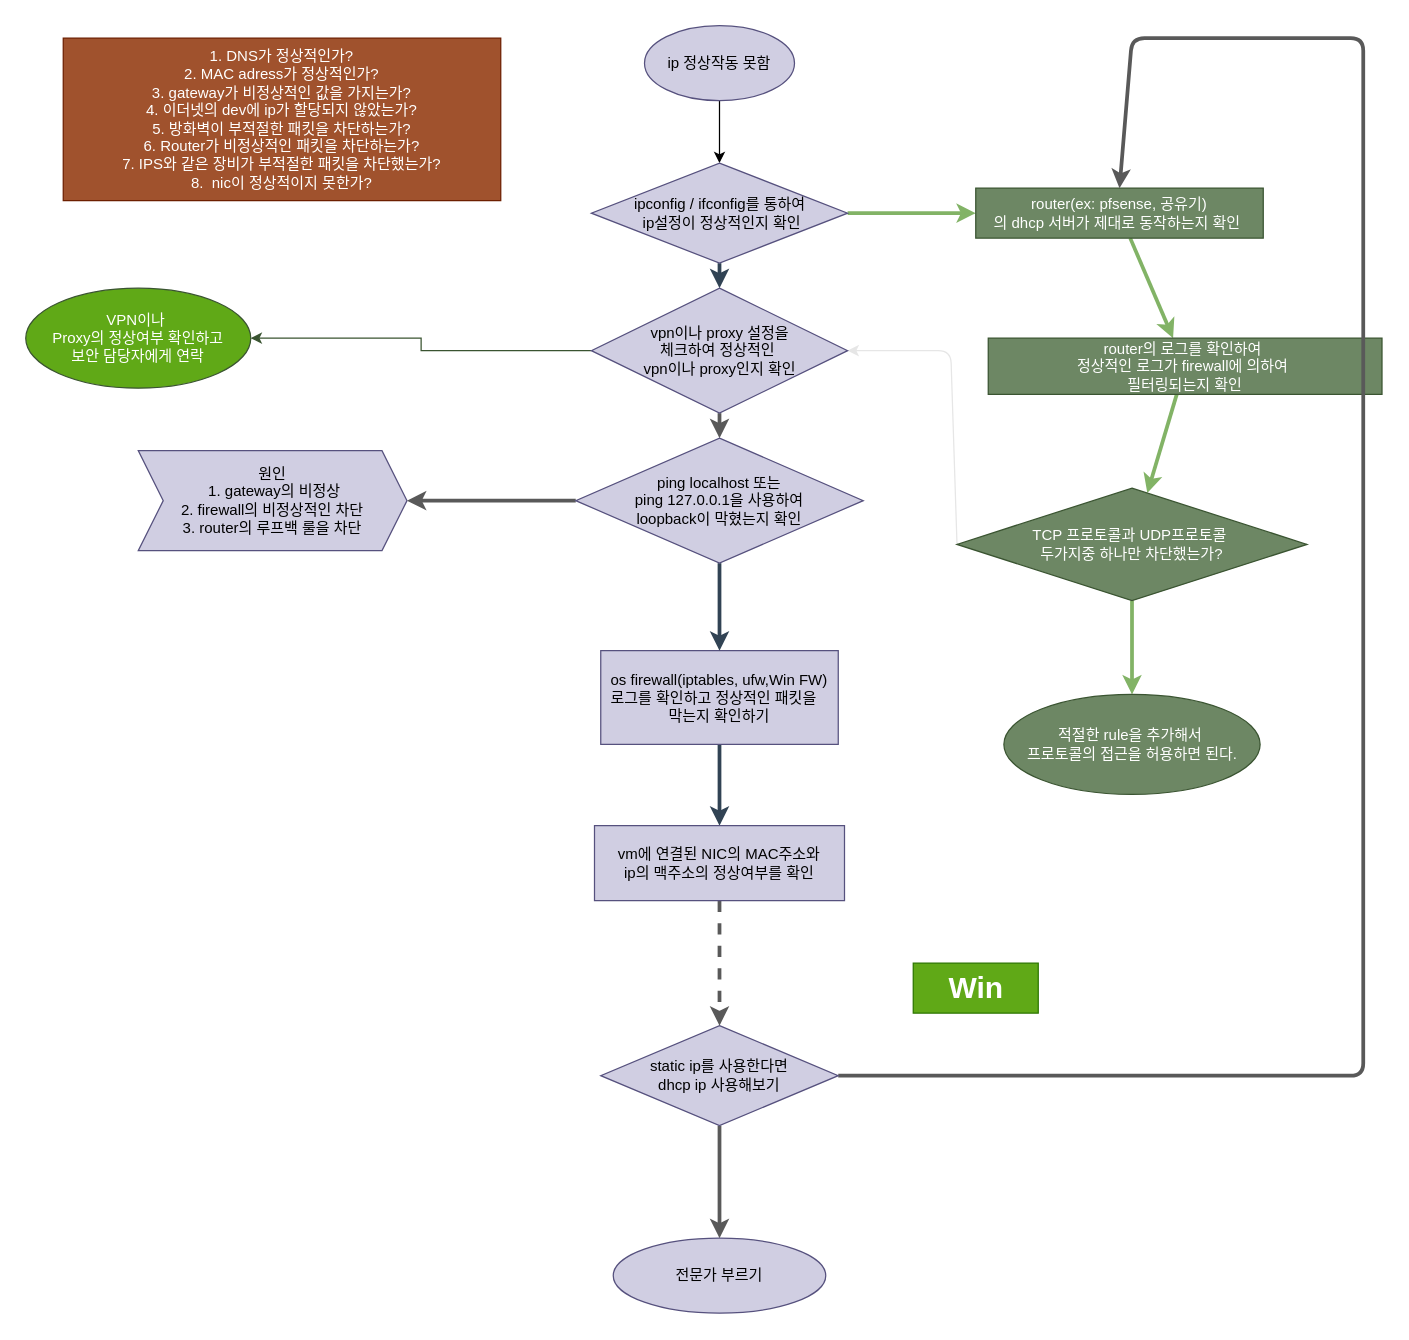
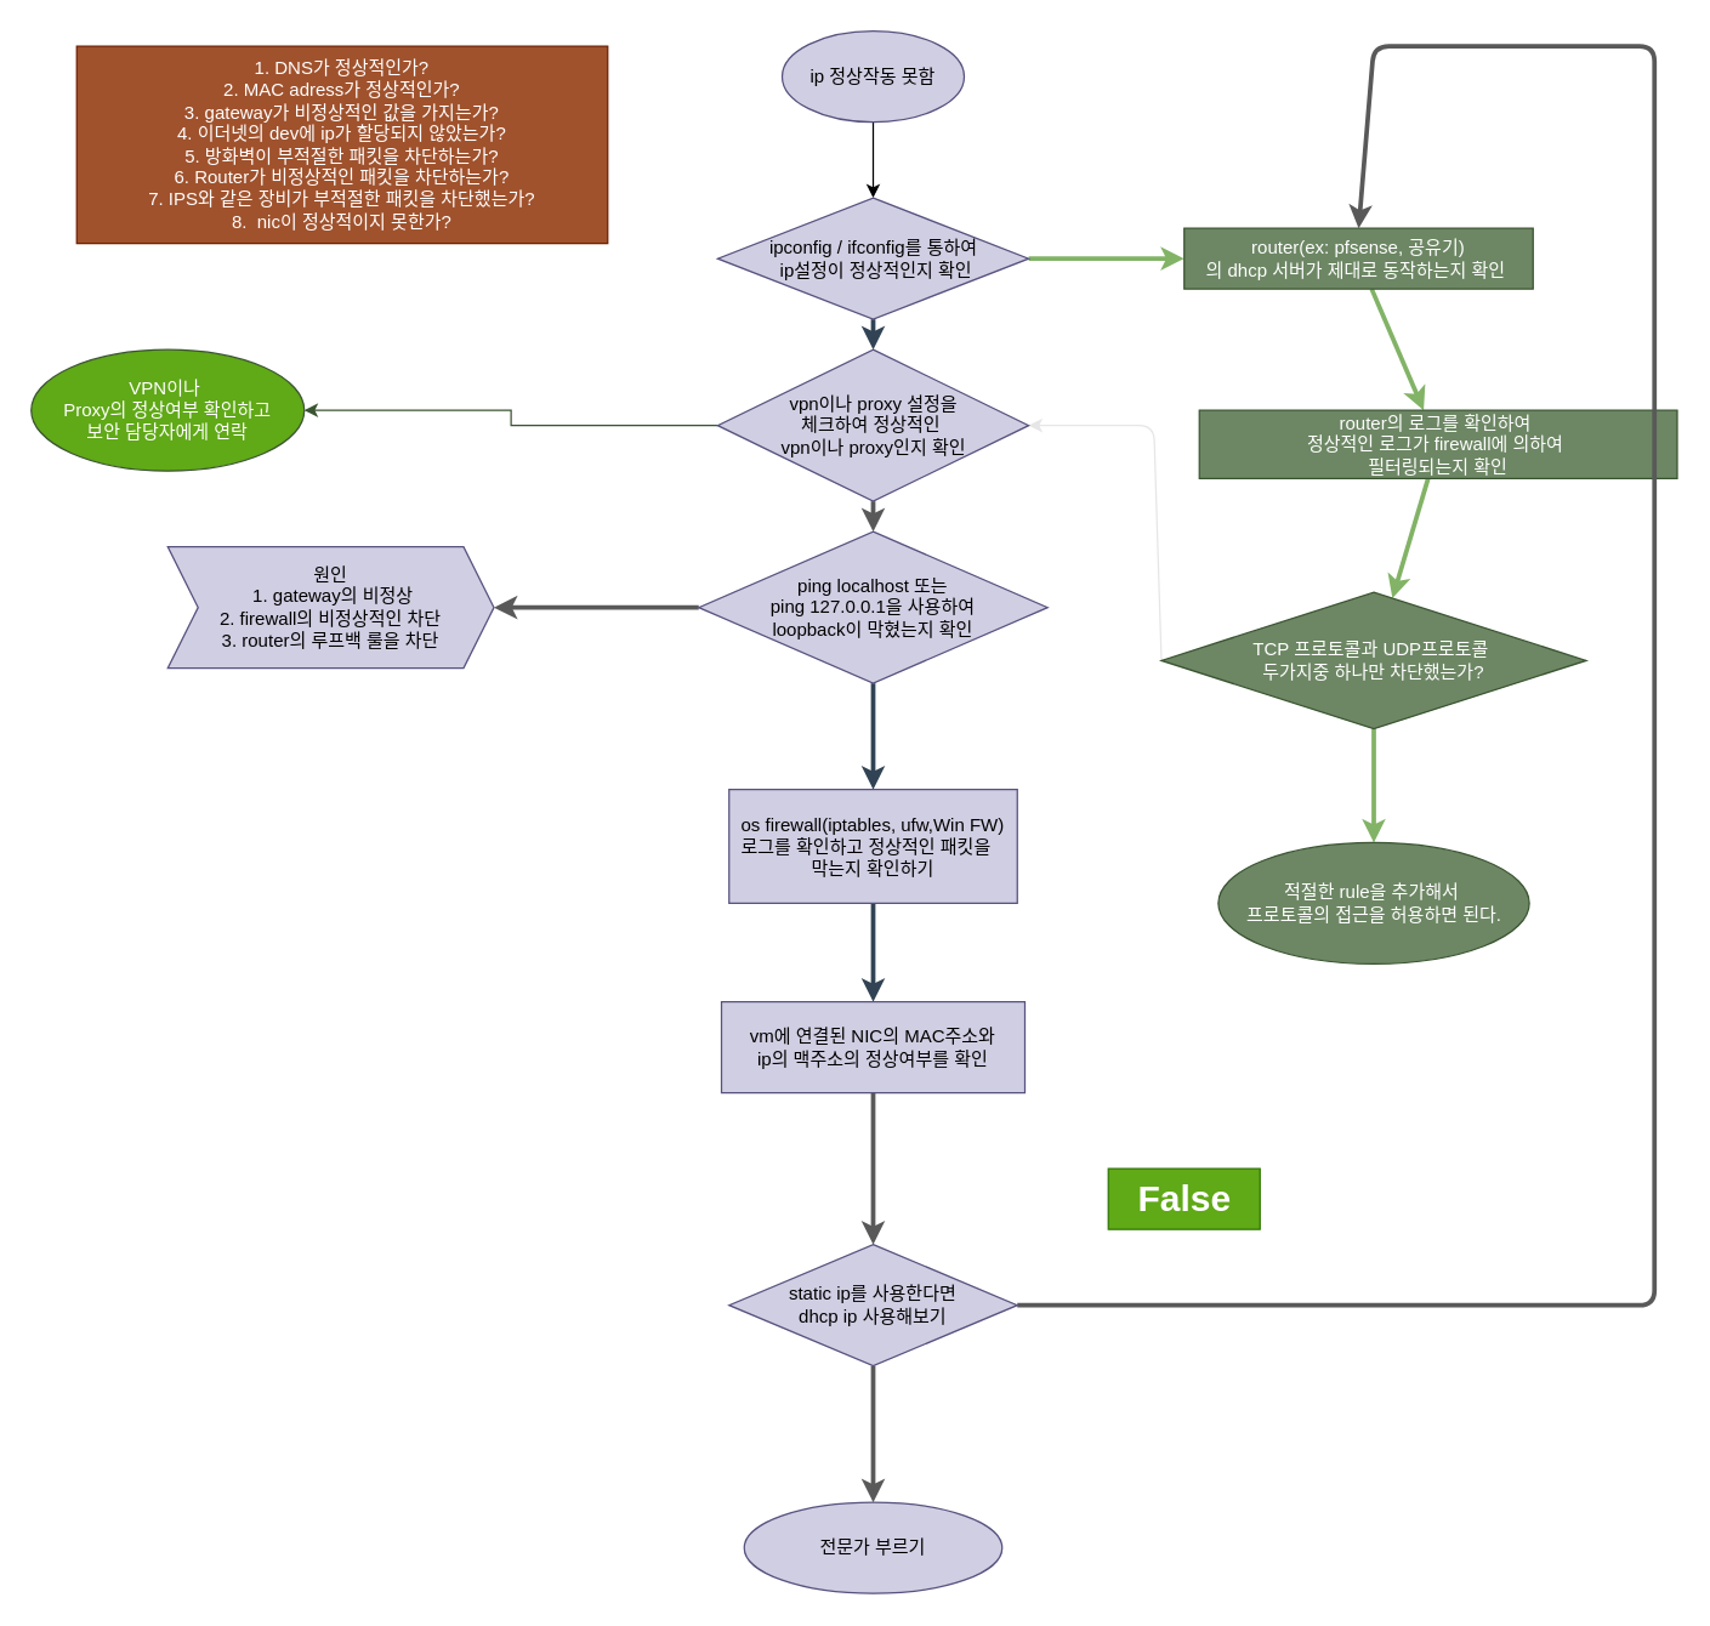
  <mxCell id="0" />
  <mxCell id="1" parent="0" />
  <mxCell id="2" value="" style="edgeStyle=none;html=1;exitX=1;exitY=0.5;exitDx=0;exitDy=0;fillColor=#d5e8d4;strokeColor=#82b366;gradientColor=#97d077;strokeWidth=3;" parent="1" source="10" target="4" edge="1"><mxGeometry relative="1" as="geometry"><mxPoint x="660" y="150" as="sourcePoint" /></mxGeometry></mxCell>
  <mxCell id="3" value="" style="edgeStyle=none;html=1;fillColor=#d5e8d4;gradientColor=#97d077;strokeColor=#82b366;strokeWidth=3;" parent="1" source="4" target="6" edge="1"><mxGeometry relative="1" as="geometry" /></mxCell>
  <mxCell id="4" value="router(ex: pfsense, 공유기)&lt;br&gt;의 dhcp 서버가 제대로 동작하는지 확인&amp;nbsp;" style="whiteSpace=wrap;html=1;rounded=0;fillColor=#6d8764;fontColor=#ffffff;strokeColor=#3A5431;" parent="1" vertex="1"><mxGeometry x="780" y="150" width="230" height="40" as="geometry" /></mxCell>
  <mxCell id="5" value="" style="edgeStyle=none;html=1;fillColor=#d5e8d4;gradientColor=#97d077;strokeColor=#82b366;strokeWidth=3;" parent="1" source="6" target="13" edge="1"><mxGeometry relative="1" as="geometry" /></mxCell>
  <mxCell id="6" value="router의 로그를 확인하여&amp;nbsp;&lt;br&gt;정상적인 로그가 firewall에 의하여&amp;nbsp;&lt;br&gt;필터링되는지 확인" style="whiteSpace=wrap;html=1;rounded=0;fillColor=#6d8764;fontColor=#ffffff;strokeColor=#3A5431;" parent="1" vertex="1"><mxGeometry x="790" y="270" width="315" height="45" as="geometry" /></mxCell>
  <mxCell id="7" style="edgeStyle=none;html=1;exitX=0.5;exitY=1;exitDx=0;exitDy=0;entryX=0.5;entryY=0;entryDx=0;entryDy=0;" parent="1" source="8" target="10" edge="1"><mxGeometry relative="1" as="geometry"><mxPoint x="575" y="130" as="targetPoint" /></mxGeometry></mxCell>
  <mxCell id="8" value="&lt;font color=&quot;#000000&quot;&gt;ip 정상작동 못함&lt;/font&gt;" style="ellipse;whiteSpace=wrap;html=1;rounded=0;fillColor=#d0cee2;strokeColor=#56517e;" parent="1" vertex="1"><mxGeometry x="515" y="20" width="120" height="60" as="geometry" /></mxCell>
  <mxCell id="9" style="edgeStyle=none;html=1;exitX=0.5;exitY=1;exitDx=0;exitDy=0;entryX=0.5;entryY=0;entryDx=0;entryDy=0;strokeColor=#314354;strokeWidth=3;fillColor=#647687;" parent="1" source="10" target="24" edge="1"><mxGeometry relative="1" as="geometry" /></mxCell>
  <mxCell id="10" value="&lt;font color=&quot;#000000&quot;&gt;ipconfig / ifconfig를 통하여&lt;br&gt;&amp;nbsp;ip설정이 정상적인지 확인&lt;/font&gt;" style="rhombus;whiteSpace=wrap;html=1;fillColor=#d0cee2;strokeColor=#56517e;" parent="1" vertex="1"><mxGeometry x="472.5" y="130" width="205" height="80" as="geometry" /></mxCell>
  <mxCell id="11" value="" style="edgeStyle=none;html=1;fillColor=#d5e8d4;gradientColor=#97d077;strokeColor=#82b366;strokeWidth=3;" parent="1" source="13" target="14" edge="1"><mxGeometry relative="1" as="geometry" /></mxCell>
  <mxCell id="12" style="edgeStyle=none;html=1;exitX=0;exitY=0.5;exitDx=0;exitDy=0;entryX=1;entryY=0.5;entryDx=0;entryDy=0;fontSize=10;strokeColor=#E6E6E6;" parent="1" source="13" target="24" edge="1"><mxGeometry relative="1" as="geometry"><Array as="points"><mxPoint x="760" y="280" /></Array></mxGeometry></mxCell>
  <mxCell id="13" value="TCP 프로토콜과 UDP프로토콜&amp;nbsp;&lt;br&gt;두가지중 하나만 차단했는가?" style="rhombus;whiteSpace=wrap;html=1;fillColor=#6d8764;strokeColor=#3A5431;fontColor=#ffffff;rounded=0;" parent="1" vertex="1"><mxGeometry x="765" y="390" width="280" height="90" as="geometry" /></mxCell>
  <mxCell id="14" value="적절한 rule을 추가해서&amp;nbsp;&lt;br&gt;프로토콜의 접근을 허용하면 된다." style="ellipse;whiteSpace=wrap;html=1;fillColor=#6d8764;strokeColor=#3A5431;fontColor=#ffffff;rounded=0;" parent="1" vertex="1"><mxGeometry x="802.5" y="555" width="205" height="80" as="geometry" /></mxCell>
  <mxCell id="15" value="" style="edgeStyle=none;html=1;strokeColor=#314354;strokeWidth=3;fillColor=#647687;exitX=0.5;exitY=1;exitDx=0;exitDy=0;entryX=0.5;entryY=0;entryDx=0;entryDy=0;" parent="1" source="16" target="29" edge="1"><mxGeometry relative="1" as="geometry"><mxPoint x="572.5" y="850" as="targetPoint" /><mxPoint x="572.5" y="780" as="sourcePoint" /></mxGeometry></mxCell>
  <mxCell id="16" value="&lt;div style=&quot;text-align: left&quot;&gt;&lt;font color=&quot;#000000&quot;&gt;&lt;span&gt;os firewall(iptables, ufw,Win FW&lt;/span&gt;&lt;span&gt;)&lt;/span&gt;&lt;/font&gt;&lt;/div&gt;&lt;div style=&quot;text-align: left&quot;&gt;&lt;span&gt;&lt;font color=&quot;#000000&quot;&gt;로그를 확인하고 정상적인 패킷을&amp;nbsp;&lt;/font&gt;&lt;/span&gt;&lt;/div&gt;&lt;font color=&quot;#000000&quot;&gt;막는지 확인하기&lt;/font&gt;" style="whiteSpace=wrap;html=1;rounded=0;align=center;fillColor=#d0cee2;strokeColor=#56517e;" parent="1" vertex="1"><mxGeometry x="480" y="520" width="190" height="75" as="geometry" /></mxCell>
  <mxCell id="17" value="" style="edgeStyle=none;html=1;strokeColor=#314354;strokeWidth=3;fillColor=#647687;exitX=0.5;exitY=1;exitDx=0;exitDy=0;" parent="1" source="27" target="16" edge="1"><mxGeometry relative="1" as="geometry"><mxPoint x="575" y="580" as="sourcePoint" /></mxGeometry></mxCell>
  <mxCell id="18" style="edgeStyle=none;html=1;exitX=1;exitY=0.5;exitDx=0;exitDy=0;entryX=0.5;entryY=0;entryDx=0;entryDy=0;strokeColor=#595959;strokeWidth=3;" parent="1" source="20" target="4" edge="1"><mxGeometry relative="1" as="geometry"><Array as="points"><mxPoint x="1090" y="860" /><mxPoint x="1090" y="30" /><mxPoint x="905" y="30" /></Array></mxGeometry></mxCell>
  <mxCell id="19" value="" style="edgeStyle=orthogonalEdgeStyle;rounded=0;orthogonalLoop=1;jettySize=auto;html=1;strokeColor=#595959;strokeWidth=3;fontSize=15;fontColor=#030303;" parent="1" source="20" target="30" edge="1"><mxGeometry relative="1" as="geometry" /></mxCell>
  <mxCell id="20" value="&lt;font color=&quot;#000000&quot;&gt;static ip를 사용한다면&lt;br&gt;dhcp ip 사용해보기&lt;/font&gt;" style="rhombus;whiteSpace=wrap;html=1;rounded=0;fillColor=#d0cee2;strokeColor=#56517e;" parent="1" vertex="1"><mxGeometry x="480" y="820" width="190" height="80" as="geometry" /></mxCell>
- <mxCell id="21" value="Win" style="text;strokeColor=#2D7600;fillColor=#60a917;html=1;fontSize=24;fontStyle=1;verticalAlign=middle;align=center;fontColor=#ffffff;" parent="1" vertex="1"><mxGeometry x="730" y="770" width="100" height="40" as="geometry" /></mxCell>
+ <mxCell id="21" value="False" style="text;strokeColor=#2D7600;fillColor=#60a917;html=1;fontSize=24;fontStyle=1;verticalAlign=middle;align=center;fontColor=#ffffff;" parent="1" vertex="1"><mxGeometry x="730" y="770" width="100" height="40" as="geometry" /></mxCell>
  <mxCell id="22" value="" style="edgeStyle=orthogonalEdgeStyle;rounded=0;orthogonalLoop=1;jettySize=auto;html=1;fillColor=#6d8764;strokeColor=#3A5431;" parent="1" source="24" target="25" edge="1"><mxGeometry relative="1" as="geometry" /></mxCell>
  <mxCell id="23" style="edgeStyle=orthogonalEdgeStyle;rounded=0;orthogonalLoop=1;jettySize=auto;html=1;exitX=0.5;exitY=1;exitDx=0;exitDy=0;entryX=0.5;entryY=0;entryDx=0;entryDy=0;strokeColor=#595959;strokeWidth=3;fontSize=15;fontColor=#030303;" parent="1" source="24" target="27" edge="1"><mxGeometry relative="1" as="geometry" /></mxCell>
  <mxCell id="24" value="&lt;font face=&quot;helvetica&quot; style=&quot;line-height: 1.2; font-size: 12px;&quot;&gt;&lt;font color=&quot;#000000&quot;&gt;vpn이나 proxy 설정을&lt;br&gt;체크하여 정상적인&amp;nbsp;&lt;br&gt;vpn이나 proxy인지 확인&lt;/font&gt;&lt;br&gt;&lt;/font&gt;" style="rhombus;whiteSpace=wrap;html=1;fillColor=#d0cee2;strokeColor=#56517e;" parent="1" vertex="1"><mxGeometry x="472.5" y="230" width="205" height="100" as="geometry" /></mxCell>
  <mxCell id="25" value="VPN이나&amp;nbsp;&lt;br&gt;Proxy의 정상여부 확인하고&lt;br&gt;보안 담당자에게 연락&lt;br&gt;" style="ellipse;whiteSpace=wrap;html=1;fillColor=#60a917;strokeColor=#3A5431;fontColor=#ffffff;" parent="1" vertex="1"><mxGeometry x="20" y="230" width="180" height="80" as="geometry" /></mxCell>
  <mxCell id="26" value="" style="edgeStyle=orthogonalEdgeStyle;rounded=0;orthogonalLoop=1;jettySize=auto;html=1;strokeColor=#595959;strokeWidth=3;fontSize=12;fontColor=#030303;" parent="1" source="27" target="32" edge="1"><mxGeometry relative="1" as="geometry" /></mxCell>
  <mxCell id="27" value="&lt;font color=&quot;#000000&quot;&gt;ping localhost 또는&lt;br&gt;ping 127.0.0.1을 사용하여 &lt;br&gt;loopback이 막혔는지 확인&lt;/font&gt;" style="rhombus;whiteSpace=wrap;html=1;fillColor=#d0cee2;strokeColor=#56517e;" parent="1" vertex="1"><mxGeometry x="460" y="350" width="230" height="100" as="geometry" /></mxCell>
- <mxCell id="28" style="edgeStyle=orthogonalEdgeStyle;rounded=0;orthogonalLoop=1;jettySize=auto;html=1;exitX=0.5;exitY=1;exitDx=0;exitDy=0;entryX=0.5;entryY=0;entryDx=0;entryDy=0;strokeColor=#595959;strokeWidth=3;fontSize=15;fontColor=#030303;dashed=1;" parent="1" source="29" target="20" edge="1"><mxGeometry relative="1" as="geometry" /></mxCell>
+ <mxCell id="28" style="edgeStyle=orthogonalEdgeStyle;rounded=0;orthogonalLoop=1;jettySize=auto;html=1;exitX=0.5;exitY=1;exitDx=0;exitDy=0;entryX=0.5;entryY=0;entryDx=0;entryDy=0;strokeColor=#595959;strokeWidth=3;fontSize=15;fontColor=#030303;" parent="1" source="29" target="20" edge="1"><mxGeometry relative="1" as="geometry" /></mxCell>
  <mxCell id="29" value="&lt;font color=&quot;#000000&quot;&gt;vm에 연결된 NIC의 MAC주소와&lt;br&gt;ip의 맥주소의 정상여부를 확인&lt;/font&gt;" style="whiteSpace=wrap;html=1;rounded=0;fillColor=#d0cee2;strokeColor=#56517e;" parent="1" vertex="1"><mxGeometry x="475" y="660" width="200" height="60" as="geometry" /></mxCell>
  <mxCell id="30" value="&lt;font color=&quot;#000000&quot;&gt;전문가 부르기&lt;/font&gt;" style="ellipse;whiteSpace=wrap;html=1;fillColor=#d0cee2;strokeColor=#56517e;rounded=0;" parent="1" vertex="1"><mxGeometry x="490" y="990" width="170" height="60" as="geometry" /></mxCell>
  <mxCell id="31" value="1. DNS가 정상적인가?&lt;br&gt;2. MAC adress가 정상적인가?&lt;br&gt;3. gateway가 비정상적인 값을 가지는가?&lt;br&gt;4. 이더넷의 dev에 ip가 할당되지 않았는가?&lt;br&gt;5. 방화벽이 부적절한 패킷을 차단하는가?&lt;br&gt;6. Router가 비정상적인 패킷을 차단하는가?&lt;br&gt;7. IPS와 같은 장비가 부적절한 패킷을 차단했는가?&lt;br&gt;8.&amp;nbsp; nic이 정상적이지 못한가?" style="rounded=0;whiteSpace=wrap;html=1;fontSize=12;fontColor=#ffffff;fillColor=#a0522d;strokeColor=#6D1F00;" parent="1" vertex="1"><mxGeometry x="50" y="30" width="350" height="130" as="geometry" /></mxCell>
  <mxCell id="32" value="&lt;font color=&quot;#000000&quot;&gt;원인&lt;br&gt;&amp;nbsp;1. gateway의 비정상&lt;br&gt;2. firewall의 비정상적인 차단&lt;br&gt;3. router의 루프백 룰을 차단&lt;/font&gt;" style="shape=step;perimeter=stepPerimeter;whiteSpace=wrap;html=1;fixedSize=1;fillColor=#d0cee2;strokeColor=#56517e;" parent="1" vertex="1"><mxGeometry x="110" y="360" width="215" height="80" as="geometry" /></mxCell>
